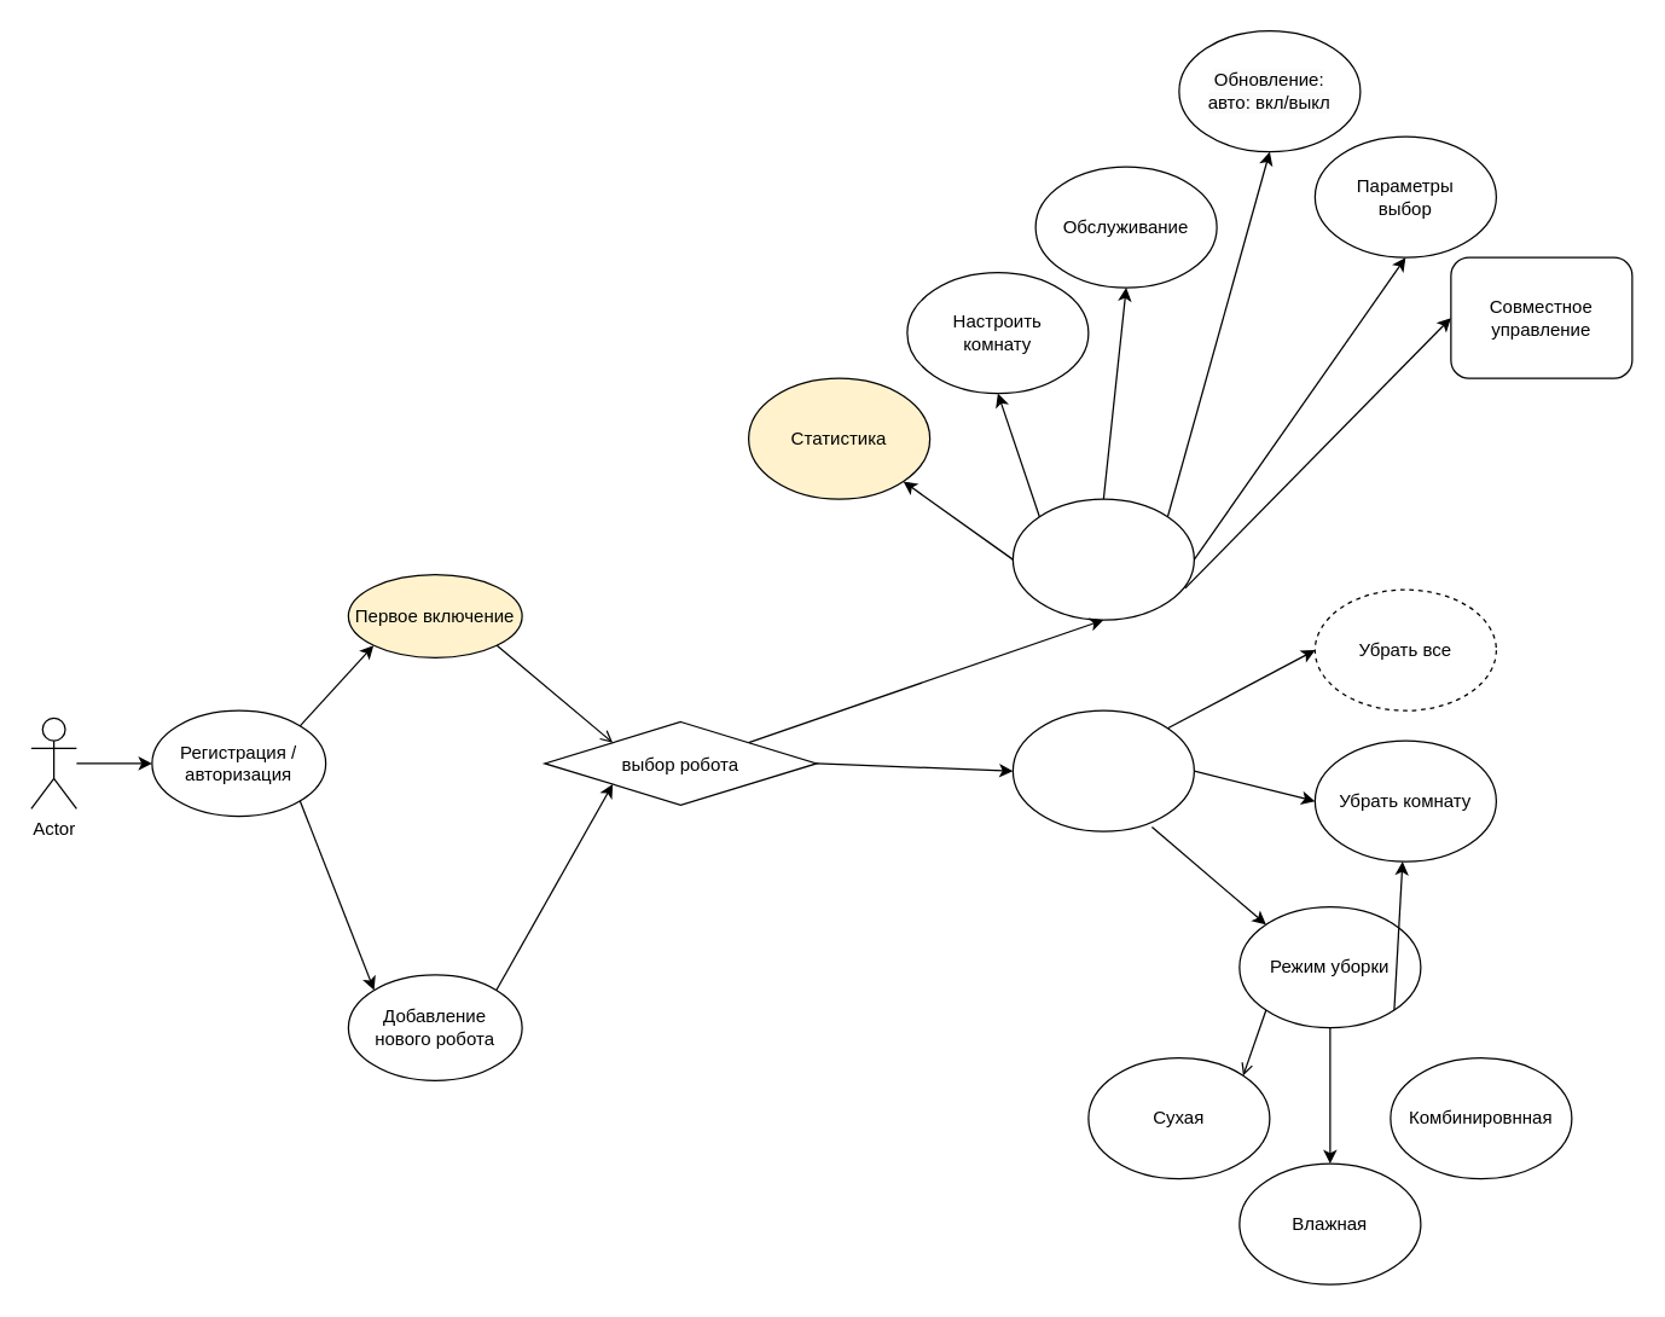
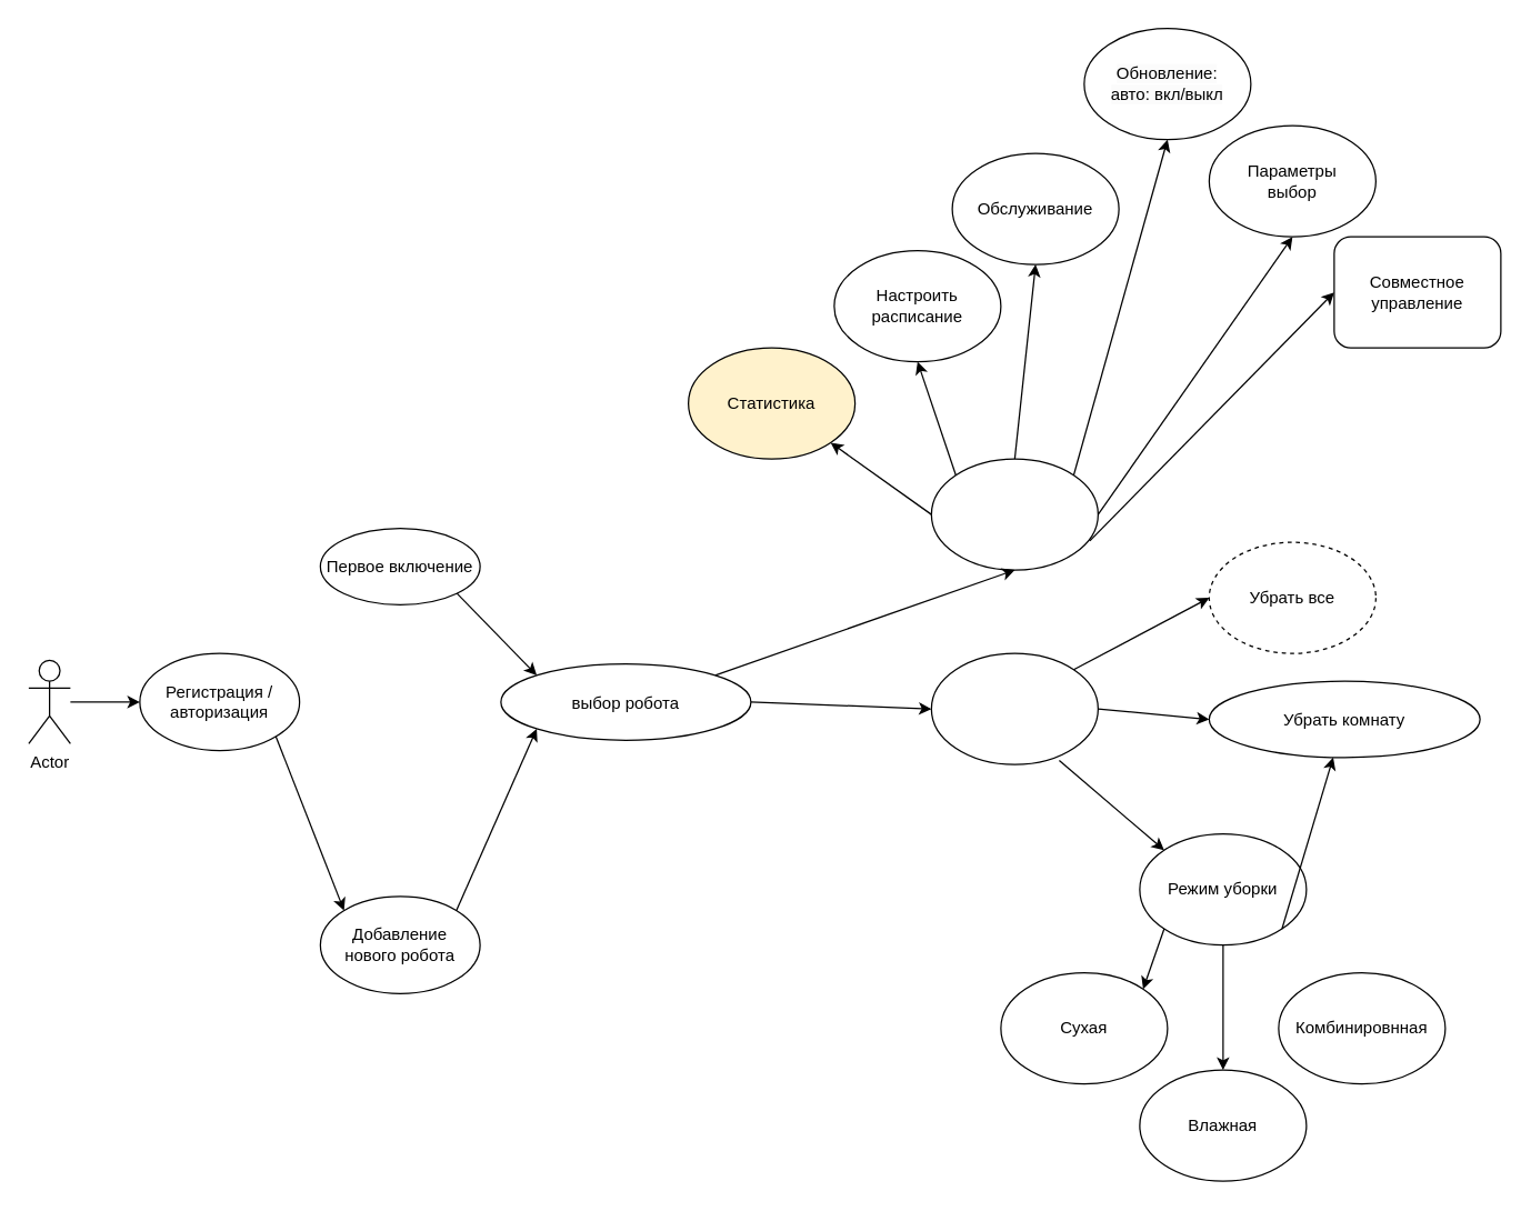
  <mxCell id="0" />
  <mxCell id="1" parent="0" />
  <mxCell id="2" value="Actor" style="shape=umlActor;verticalLabelPosition=bottom;verticalAlign=top;html=1;outlineConnect=0;" vertex="1" parent="1"><mxGeometry x="20" y="475" width="30" height="60" as="geometry" /></mxCell>
  <mxCell id="3" value="&lt;br&gt;Регистрация /&lt;br style=&quot;border-color: var(--border-color);&quot;&gt;авторизация" style="ellipse;whiteSpace=wrap;html=1;verticalAlign=top;align=center;" vertex="1" parent="1"><mxGeometry x="100" y="470" width="115" height="70" as="geometry" /></mxCell>
  <mxCell id="4" value="" style="ellipse;whiteSpace=wrap;html=1;" vertex="1" parent="1"><mxGeometry x="670" y="330" width="120" height="80" as="geometry" /></mxCell>
  <mxCell id="5" value="" style="ellipse;whiteSpace=wrap;html=1;" vertex="1" parent="1"><mxGeometry x="670" y="470" width="120" height="80" as="geometry" /></mxCell>
  <mxCell id="6" value="" style="ellipse;whiteSpace=wrap;html=1;" vertex="1" parent="1"><mxGeometry x="600" y="180" width="120" height="80" as="geometry" /></mxCell>
- <mxCell id="7" value="Настроить&lt;br&gt;комнату" style="text;html=1;strokeColor=none;fillColor=none;align=center;verticalAlign=middle;whiteSpace=wrap;rounded=0;" vertex="1" parent="1"><mxGeometry x="615" y="190" width="90" height="60" as="geometry" /></mxCell>
+ <mxCell id="7" value="Настроить&lt;br&gt;расписание" style="text;html=1;strokeColor=none;fillColor=none;align=center;verticalAlign=middle;whiteSpace=wrap;rounded=0;" vertex="1" parent="1"><mxGeometry x="615" y="190" width="90" height="60" as="geometry" /></mxCell>
  <mxCell id="8" value="&lt;meta charset=&quot;utf-8&quot;&gt;&lt;span style=&quot;color: rgb(0, 0, 0); font-family: Helvetica; font-size: 12px; font-style: normal; font-variant-ligatures: normal; font-variant-caps: normal; font-weight: 400; letter-spacing: normal; orphans: 2; text-align: center; text-indent: 0px; text-transform: none; widows: 2; word-spacing: 0px; -webkit-text-stroke-width: 0px; background-color: rgb(251, 251, 251); text-decoration-thickness: initial; text-decoration-style: initial; text-decoration-color: initial; float: none; display: inline !important;&quot;&gt;Обновление:&lt;/span&gt;&lt;br style=&quot;border-color: var(--border-color); color: rgb(0, 0, 0); font-family: Helvetica; font-size: 12px; font-style: normal; font-variant-ligatures: normal; font-variant-caps: normal; font-weight: 400; letter-spacing: normal; orphans: 2; text-align: center; text-indent: 0px; text-transform: none; widows: 2; word-spacing: 0px; -webkit-text-stroke-width: 0px; background-color: rgb(251, 251, 251); text-decoration-thickness: initial; text-decoration-style: initial; text-decoration-color: initial;&quot;&gt;&lt;span style=&quot;color: rgb(0, 0, 0); font-family: Helvetica; font-size: 12px; font-style: normal; font-variant-ligatures: normal; font-variant-caps: normal; font-weight: 400; letter-spacing: normal; orphans: 2; text-align: center; text-indent: 0px; text-transform: none; widows: 2; word-spacing: 0px; -webkit-text-stroke-width: 0px; background-color: rgb(251, 251, 251); text-decoration-thickness: initial; text-decoration-style: initial; text-decoration-color: initial; float: none; display: inline !important;&quot;&gt;авто: вкл/выкл&lt;/span&gt;" style="ellipse;whiteSpace=wrap;html=1;" vertex="1" parent="1"><mxGeometry x="780" y="20" width="120" height="80" as="geometry" /></mxCell>
  <mxCell id="9" value="Убрать все" style="ellipse;whiteSpace=wrap;html=1;dashed=1;" vertex="1" parent="1"><mxGeometry x="870" y="390" width="120" height="80" as="geometry" /></mxCell>
- <mxCell id="10" value="Убрать комнату" style="ellipse;whiteSpace=wrap;html=1;" vertex="1" parent="1"><mxGeometry x="870" y="490" width="120" height="80" as="geometry" /></mxCell>
+ <mxCell id="10" value="Убрать комнату" style="ellipse;whiteSpace=wrap;html=1;" vertex="1" parent="1"><mxGeometry x="870" y="490" width="195" height="55" as="geometry" /></mxCell>
  <mxCell id="11" value="" style="endArrow=classic;html=1;rounded=0;entryX=0;entryY=0.5;entryDx=0;entryDy=0;exitX=1;exitY=0.5;exitDx=0;exitDy=0;" edge="1" parent="1" source="25" target="5"><mxGeometry width="50" height="50" relative="1" as="geometry"><mxPoint x="620" y="510" as="sourcePoint" /><mxPoint x="730" y="520" as="targetPoint" /></mxGeometry></mxCell>
  <mxCell id="12" value="" style="endArrow=classic;html=1;rounded=0;entryX=0;entryY=0.5;entryDx=0;entryDy=0;exitX=1;exitY=0;exitDx=0;exitDy=0;" edge="1" parent="1" source="5" target="9"><mxGeometry width="50" height="50" relative="1" as="geometry"><mxPoint x="680" y="570" as="sourcePoint" /><mxPoint x="730" y="520" as="targetPoint" /></mxGeometry></mxCell>
  <mxCell id="13" value="" style="endArrow=classic;html=1;rounded=0;entryX=0;entryY=0.5;entryDx=0;entryDy=0;exitX=1;exitY=0.5;exitDx=0;exitDy=0;" edge="1" parent="1" source="5" target="10"><mxGeometry width="50" height="50" relative="1" as="geometry"><mxPoint x="680" y="570" as="sourcePoint" /><mxPoint x="730" y="520" as="targetPoint" /></mxGeometry></mxCell>
  <mxCell id="14" value="" style="endArrow=classic;html=1;rounded=0;entryX=0.5;entryY=1;entryDx=0;entryDy=0;exitX=1;exitY=0;exitDx=0;exitDy=0;" edge="1" parent="1" source="25" target="4"><mxGeometry width="50" height="50" relative="1" as="geometry"><mxPoint x="600" y="440" as="sourcePoint" /><mxPoint x="730" y="520" as="targetPoint" /></mxGeometry></mxCell>
  <mxCell id="15" value="" style="endArrow=classic;html=1;rounded=0;entryX=0.5;entryY=1;entryDx=0;entryDy=0;exitX=0;exitY=0;exitDx=0;exitDy=0;" edge="1" parent="1" source="4" target="6"><mxGeometry width="50" height="50" relative="1" as="geometry"><mxPoint x="680" y="570" as="sourcePoint" /><mxPoint x="730" y="520" as="targetPoint" /></mxGeometry></mxCell>
  <mxCell id="16" value="" style="endArrow=classic;html=1;rounded=0;entryX=0.5;entryY=1;entryDx=0;entryDy=0;exitX=1;exitY=0;exitDx=0;exitDy=0;" edge="1" parent="1" source="4" target="8"><mxGeometry width="50" height="50" relative="1" as="geometry"><mxPoint x="680" y="570" as="sourcePoint" /><mxPoint x="730" y="520" as="targetPoint" /></mxGeometry></mxCell>
  <mxCell id="17" value="Обслуживание" style="ellipse;whiteSpace=wrap;html=1;" vertex="1" parent="1"><mxGeometry x="685" y="110" width="120" height="80" as="geometry" /></mxCell>
  <mxCell id="18" value="" style="endArrow=classic;html=1;rounded=0;entryX=0.5;entryY=1;entryDx=0;entryDy=0;exitX=0.5;exitY=0;exitDx=0;exitDy=0;" edge="1" parent="1" source="4" target="17"><mxGeometry width="50" height="50" relative="1" as="geometry"><mxPoint x="680" y="570" as="sourcePoint" /><mxPoint x="730" y="520" as="targetPoint" /></mxGeometry></mxCell>
  <mxCell id="19" value="" style="endArrow=classic;html=1;rounded=0;entryX=0.5;entryY=1;entryDx=0;entryDy=0;exitX=1;exitY=0.5;exitDx=0;exitDy=0;" edge="1" parent="1" source="4" target="20"><mxGeometry width="50" height="50" relative="1" as="geometry"><mxPoint x="680" y="570" as="sourcePoint" /><mxPoint x="730" y="520" as="targetPoint" /></mxGeometry></mxCell>
  <mxCell id="20" value="" style="ellipse;whiteSpace=wrap;html=1;" vertex="1" parent="1"><mxGeometry x="870" y="90" width="120" height="80" as="geometry" /></mxCell>
  <mxCell id="21" value="Параметры выбор" style="text;html=1;strokeColor=none;fillColor=none;align=center;verticalAlign=middle;whiteSpace=wrap;rounded=0;" vertex="1" parent="1"><mxGeometry x="885" y="100" width="90" height="60" as="geometry" /></mxCell>
  <mxCell id="22" value="" style="endArrow=classic;html=1;rounded=0;entryX=0;entryY=0.5;entryDx=0;entryDy=0;exitX=0.95;exitY=0.738;exitDx=0;exitDy=0;exitPerimeter=0;" edge="1" parent="1" source="4" target="23"><mxGeometry width="50" height="50" relative="1" as="geometry"><mxPoint x="680" y="570" as="sourcePoint" /><mxPoint x="730" y="520" as="targetPoint" /></mxGeometry></mxCell>
  <mxCell id="23" value="Совместное&lt;br style=&quot;border-color: var(--border-color);&quot;&gt;управление" style="whiteSpace=wrap;html=1;rounded=1;" vertex="1" parent="1"><mxGeometry x="960" y="170" width="120" height="80" as="geometry" /></mxCell>
  <mxCell id="24" value="" style="endArrow=classic;html=1;rounded=0;entryX=0;entryY=0.5;entryDx=0;entryDy=0;" edge="1" parent="1" source="2" target="3"><mxGeometry width="50" height="50" relative="1" as="geometry"><mxPoint x="487.5" y="565" as="sourcePoint" /><mxPoint x="537.5" y="515" as="targetPoint" /></mxGeometry></mxCell>
- <mxCell id="25" value="&lt;br&gt;выбор робота" style="rhombus;whiteSpace=wrap;html=1;verticalAlign=top;align=center;" vertex="1" parent="1"><mxGeometry x="360" y="477.5" width="180" height="55" as="geometry" /></mxCell>
- <mxCell id="26" value="&lt;br&gt;Первое включение" style="ellipse;whiteSpace=wrap;html=1;verticalAlign=top;align=center;fillColor=#fff2cc;" vertex="1" parent="1"><mxGeometry x="230" y="380" width="115" height="55" as="geometry" /></mxCell>
+ <mxCell id="25" value="&lt;br&gt;выбор робота" style="ellipse;whiteSpace=wrap;html=1;verticalAlign=top;align=center;" vertex="1" parent="1"><mxGeometry x="360" y="477.5" width="180" height="55" as="geometry" /></mxCell>
+ <mxCell id="26" value="&lt;br&gt;Первое включение" style="ellipse;whiteSpace=wrap;html=1;verticalAlign=top;align=center;" vertex="1" parent="1"><mxGeometry x="230" y="380" width="115" height="55" as="geometry" /></mxCell>
  <mxCell id="27" value="&lt;br&gt;Добавление&lt;br&gt;нового робота" style="ellipse;whiteSpace=wrap;html=1;verticalAlign=top;align=center;" vertex="1" parent="1"><mxGeometry x="230" y="645" width="115" height="70" as="geometry" /></mxCell>
  <mxCell id="28" value="" style="endArrow=classic;html=1;rounded=0;exitX=1;exitY=1;exitDx=0;exitDy=0;entryX=0;entryY=0;entryDx=0;entryDy=0;" edge="1" parent="1" source="3" target="27"><mxGeometry width="50" height="50" relative="1" as="geometry"><mxPoint x="680" y="570" as="sourcePoint" /><mxPoint x="730" y="520" as="targetPoint" /></mxGeometry></mxCell>
- <mxCell id="29" value="" style="endArrow=classic;html=1;rounded=0;exitX=1;exitY=0;exitDx=0;exitDy=0;entryX=0;entryY=1;entryDx=0;entryDy=0;" edge="1" parent="1" source="3" target="26"><mxGeometry width="50" height="50" relative="1" as="geometry"><mxPoint x="205" y="540" as="sourcePoint" /><mxPoint x="242" y="575" as="targetPoint" /></mxGeometry></mxCell>
- <mxCell id="30" value="" style="endArrow=open;html=1;rounded=0;exitX=1;exitY=1;exitDx=0;exitDy=0;entryX=0;entryY=0;entryDx=0;entryDy=0;" edge="1" parent="1" source="26" target="25"><mxGeometry width="50" height="50" relative="1" as="geometry"><mxPoint x="215" y="550" as="sourcePoint" /><mxPoint x="252" y="585" as="targetPoint" /></mxGeometry></mxCell>
+ <mxCell id="30" value="" style="endArrow=classic;html=1;rounded=0;exitX=1;exitY=1;exitDx=0;exitDy=0;entryX=0;entryY=0;entryDx=0;entryDy=0;" edge="1" parent="1" source="26" target="25"><mxGeometry width="50" height="50" relative="1" as="geometry"><mxPoint x="215" y="550" as="sourcePoint" /><mxPoint x="252" y="585" as="targetPoint" /></mxGeometry></mxCell>
  <mxCell id="31" value="" style="endArrow=classic;html=1;rounded=0;exitX=1;exitY=0;exitDx=0;exitDy=0;entryX=0;entryY=1;entryDx=0;entryDy=0;" edge="1" parent="1" source="27" target="25"><mxGeometry width="50" height="50" relative="1" as="geometry"><mxPoint x="338" y="437" as="sourcePoint" /><mxPoint x="366" y="488" as="targetPoint" /></mxGeometry></mxCell>
  <mxCell id="32" value="Статистика" style="ellipse;whiteSpace=wrap;html=1;fillColor=#fff2cc;" vertex="1" parent="1"><mxGeometry x="495" y="250" width="120" height="80" as="geometry" /></mxCell>
  <mxCell id="33" value="" style="endArrow=classic;html=1;rounded=0;entryX=1;entryY=1;entryDx=0;entryDy=0;exitX=0;exitY=0.5;exitDx=0;exitDy=0;" edge="1" parent="1" source="4" target="32"><mxGeometry width="50" height="50" relative="1" as="geometry"><mxPoint x="680" y="430" as="sourcePoint" /><mxPoint x="730" y="380" as="targetPoint" /></mxGeometry></mxCell>
  <mxCell id="34" value="Режим уборки" style="ellipse;whiteSpace=wrap;html=1;" vertex="1" parent="1"><mxGeometry x="820" y="600" width="120" height="80" as="geometry" /></mxCell>
  <mxCell id="35" value="" style="endArrow=classic;html=1;rounded=0;entryX=0;entryY=0;entryDx=0;entryDy=0;exitX=0.767;exitY=0.963;exitDx=0;exitDy=0;exitPerimeter=0;" edge="1" parent="1" source="5" target="34"><mxGeometry width="50" height="50" relative="1" as="geometry"><mxPoint x="680" y="430" as="sourcePoint" /><mxPoint x="730" y="380" as="targetPoint" /></mxGeometry></mxCell>
  <mxCell id="36" value="Сухая" style="ellipse;whiteSpace=wrap;html=1;" vertex="1" parent="1"><mxGeometry x="720" y="700" width="120" height="80" as="geometry" /></mxCell>
  <mxCell id="37" value="Влажная" style="ellipse;whiteSpace=wrap;html=1;" vertex="1" parent="1"><mxGeometry x="820" y="770" width="120" height="80" as="geometry" /></mxCell>
  <mxCell id="38" value="Комбинировнная" style="ellipse;whiteSpace=wrap;html=1;" vertex="1" parent="1"><mxGeometry x="920" y="700" width="120" height="80" as="geometry" /></mxCell>
- <mxCell id="39" value="" style="endArrow=open;html=1;rounded=0;entryX=1;entryY=0;entryDx=0;entryDy=0;exitX=0;exitY=1;exitDx=0;exitDy=0;" edge="1" parent="1" source="34" target="36"><mxGeometry width="50" height="50" relative="1" as="geometry"><mxPoint x="680" y="430" as="sourcePoint" /><mxPoint x="730" y="380" as="targetPoint" /></mxGeometry></mxCell>
+ <mxCell id="39" value="" style="endArrow=classic;html=1;rounded=0;entryX=1;entryY=0;entryDx=0;entryDy=0;exitX=0;exitY=1;exitDx=0;exitDy=0;" edge="1" parent="1" source="34" target="36"><mxGeometry width="50" height="50" relative="1" as="geometry"><mxPoint x="680" y="430" as="sourcePoint" /><mxPoint x="730" y="380" as="targetPoint" /></mxGeometry></mxCell>
  <mxCell id="40" value="" style="endArrow=classic;html=1;rounded=0;exitX=1;exitY=1;exitDx=0;exitDy=0;" edge="1" parent="1" source="34" target="10"><mxGeometry width="50" height="50" relative="1" as="geometry"><mxPoint x="848" y="678" as="sourcePoint" /><mxPoint x="832" y="722" as="targetPoint" /></mxGeometry></mxCell>
  <mxCell id="41" value="" style="endArrow=classic;html=1;rounded=0;entryX=0.5;entryY=0;entryDx=0;entryDy=0;exitX=0.5;exitY=1;exitDx=0;exitDy=0;" edge="1" parent="1" source="34" target="37"><mxGeometry width="50" height="50" relative="1" as="geometry"><mxPoint x="858" y="688" as="sourcePoint" /><mxPoint x="842" y="732" as="targetPoint" /></mxGeometry></mxCell>
